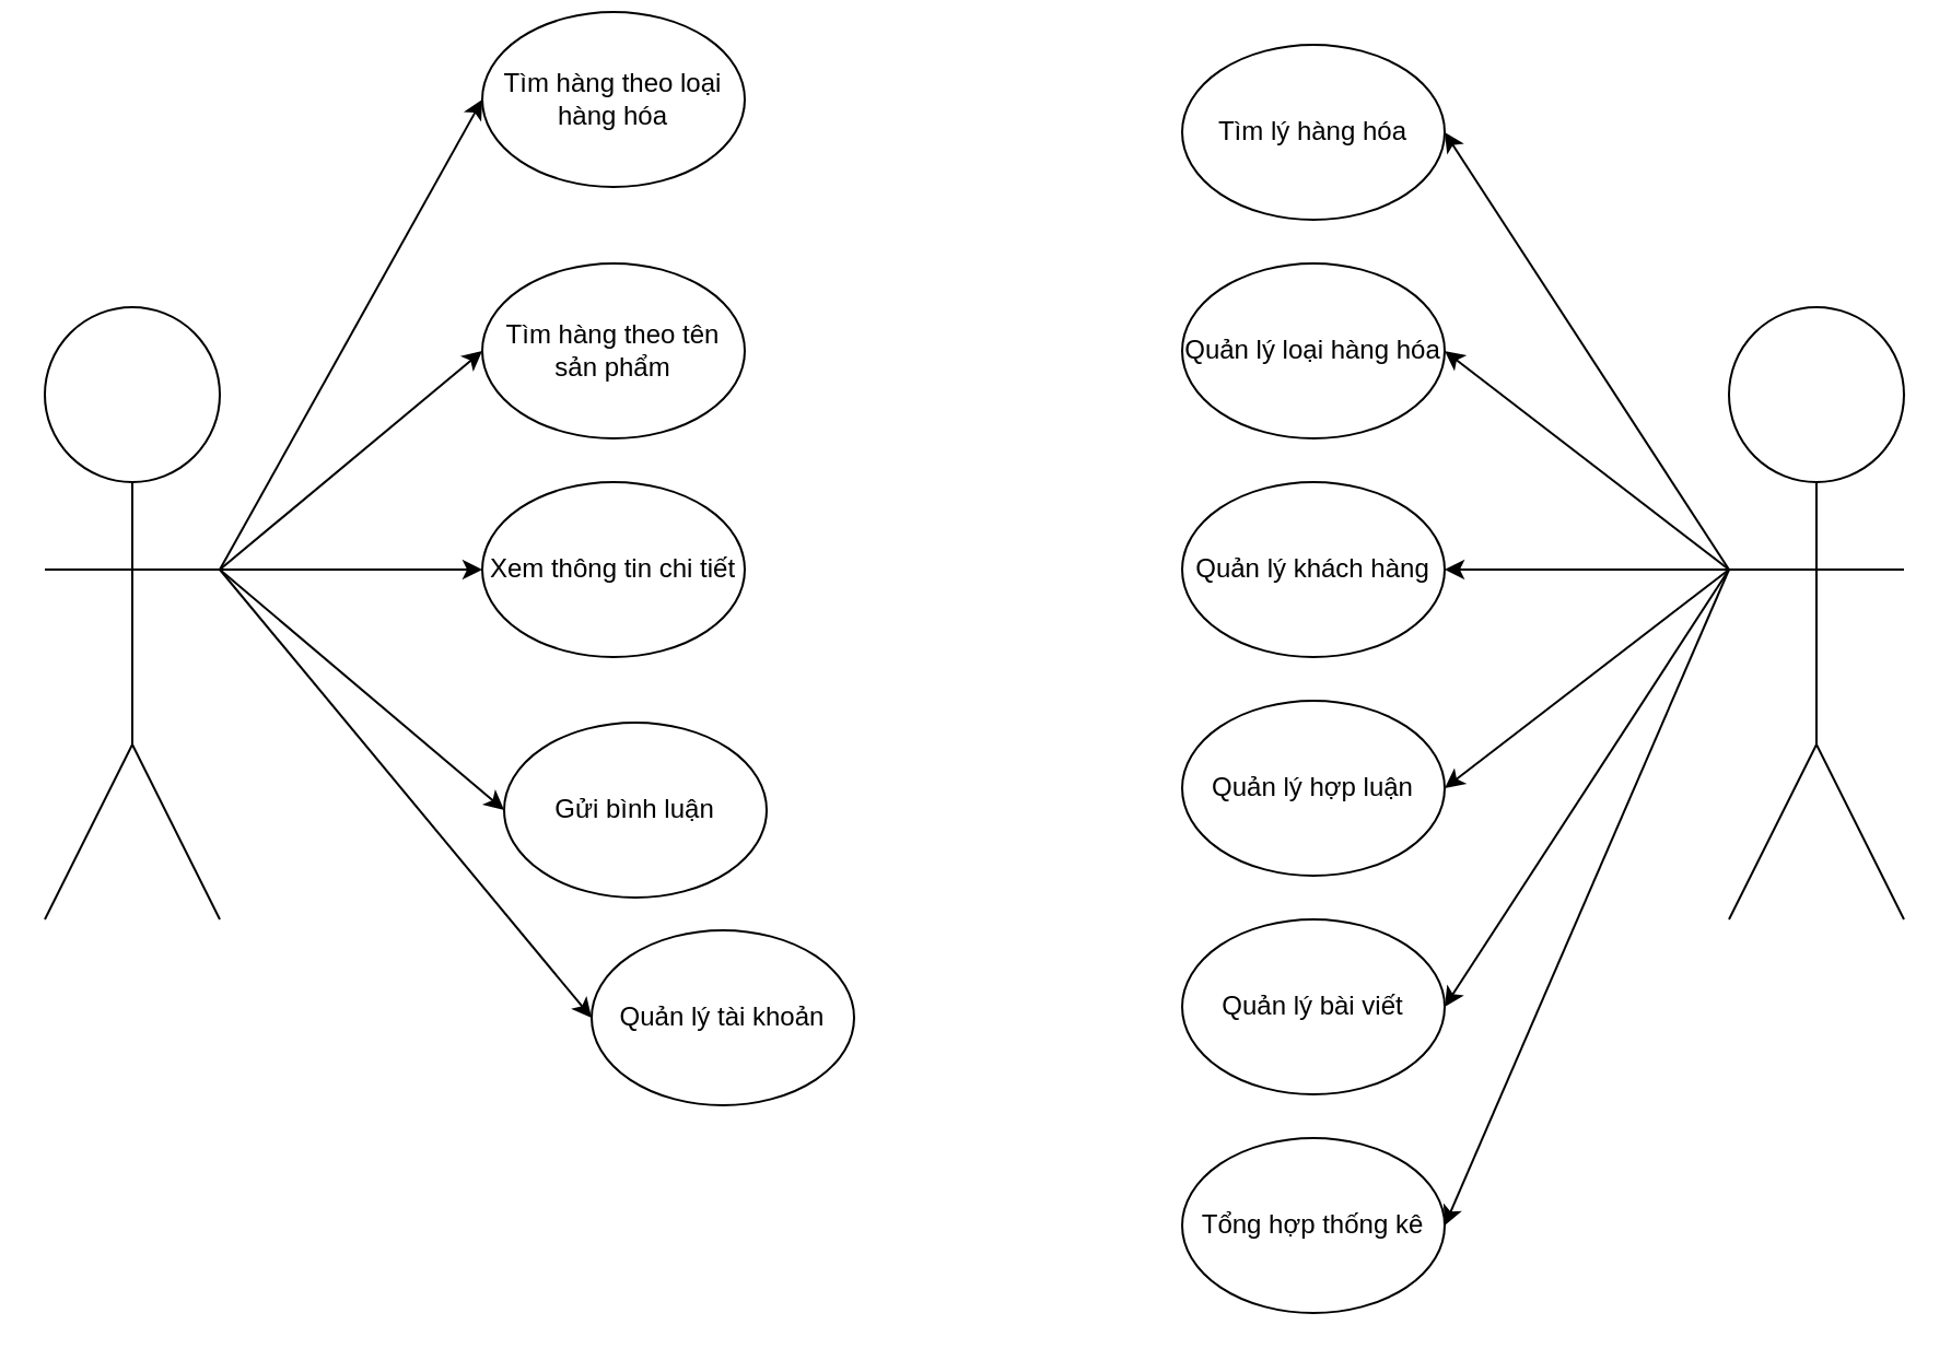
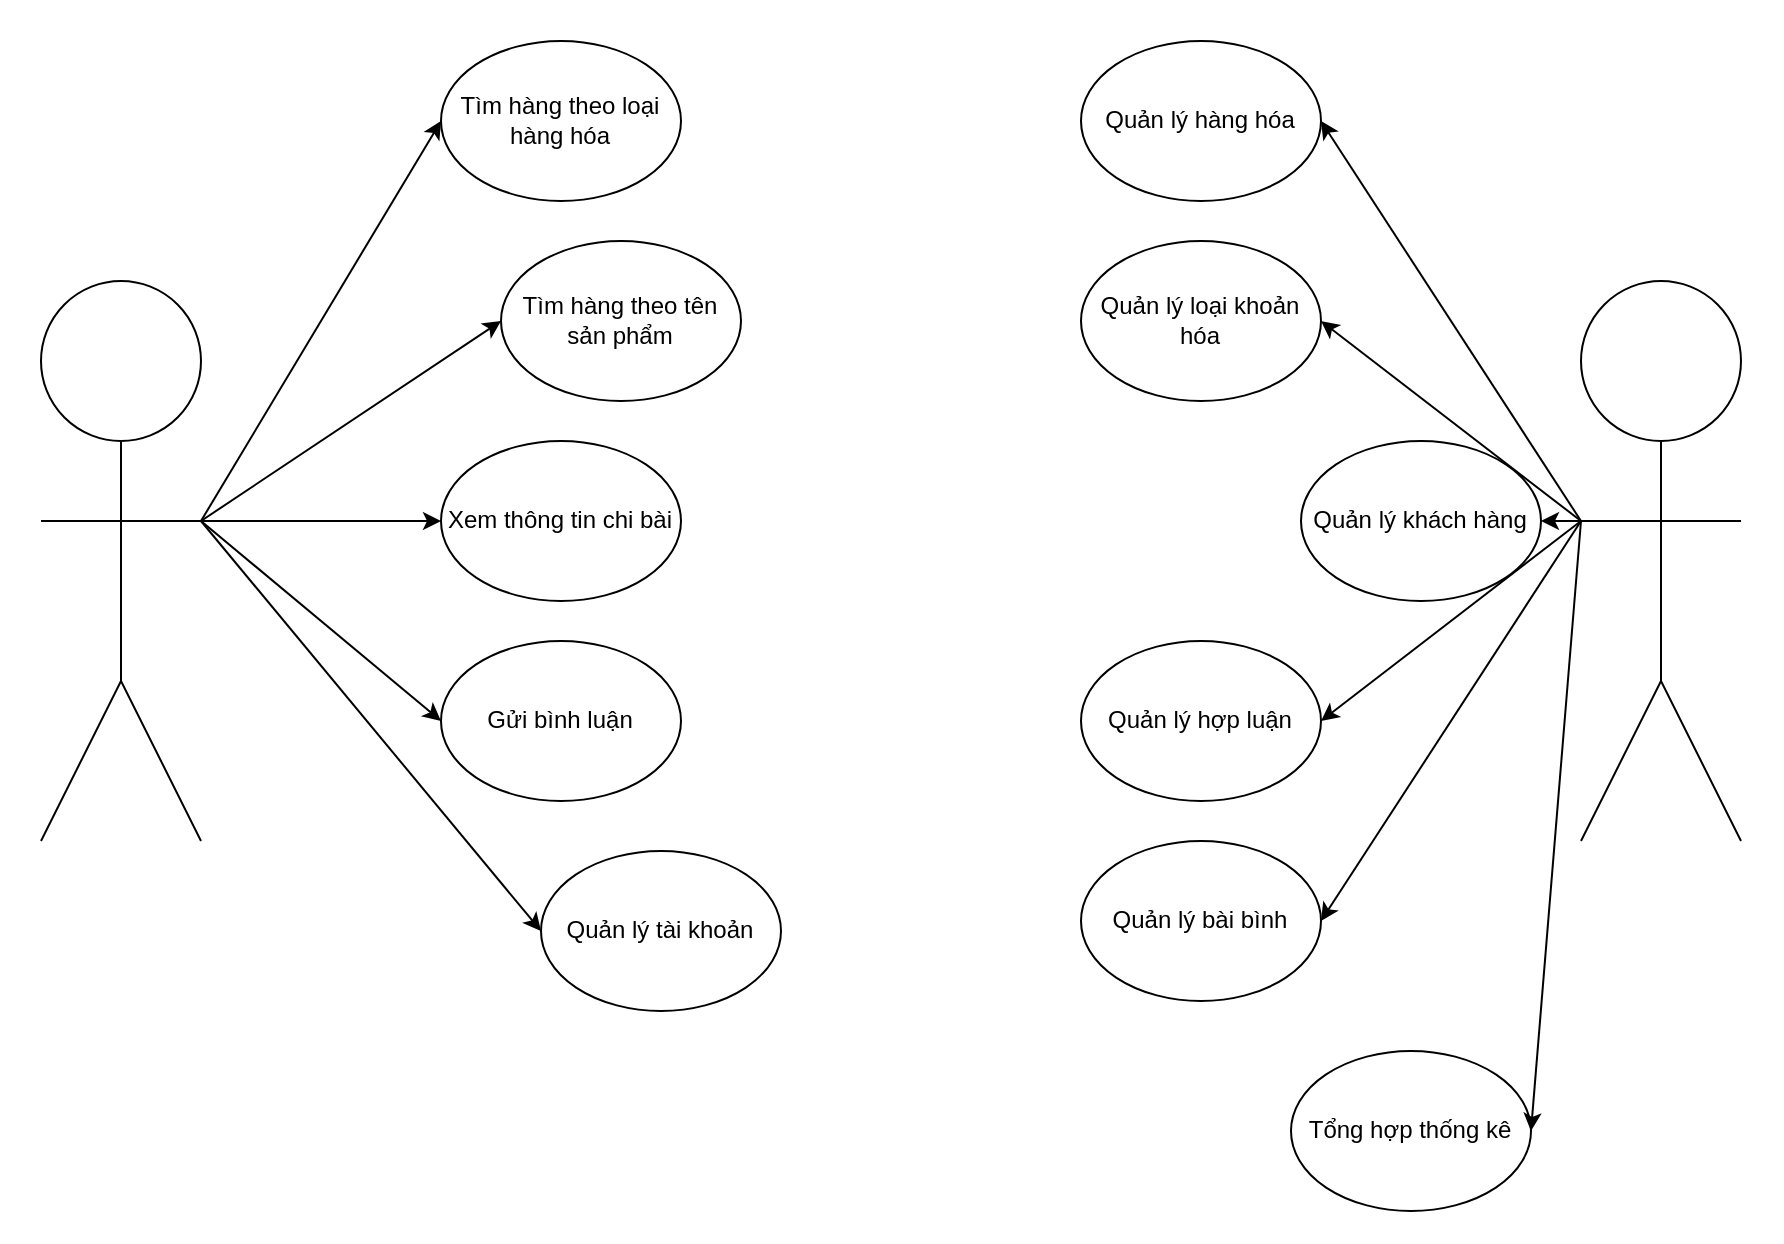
  <mxCell id="0" />
  <mxCell id="1" parent="0" />
- <mxCell id="2" value="Tìm hàng theo loại hàng hóa" style="ellipse;whiteSpace=wrap;html=1;" vertex="1" parent="1"><mxGeometry x="220" y="5" width="120" height="80" as="geometry" /></mxCell>
- <mxCell id="3" value="Tìm hàng theo tên sản phẩm" style="ellipse;whiteSpace=wrap;html=1;" vertex="1" parent="1"><mxGeometry x="220" y="120" width="120" height="80" as="geometry" /></mxCell>
- <mxCell id="4" value="Xem thông tin chi tiết&lt;br&gt;" style="ellipse;whiteSpace=wrap;html=1;" vertex="1" parent="1"><mxGeometry x="220" y="220" width="120" height="80" as="geometry" /></mxCell>
- <mxCell id="5" value="Gửi bình luận" style="ellipse;whiteSpace=wrap;html=1;" vertex="1" parent="1"><mxGeometry x="230" y="330" width="120" height="80" as="geometry" /></mxCell>
- <mxCell id="6" value="Tìm lý hàng hóa" style="ellipse;whiteSpace=wrap;html=1;" vertex="1" parent="1"><mxGeometry x="540" y="20" width="120" height="80" as="geometry" /></mxCell>
- <mxCell id="7" value="Quản lý loại hàng hóa" style="ellipse;whiteSpace=wrap;html=1;" vertex="1" parent="1"><mxGeometry x="540" y="120" width="120" height="80" as="geometry" /></mxCell>
- <mxCell id="8" value="Quản lý khách hàng" style="ellipse;whiteSpace=wrap;html=1;" vertex="1" parent="1"><mxGeometry x="540" y="220" width="120" height="80" as="geometry" /></mxCell>
+ <mxCell id="2" value="Tìm hàng theo loại hàng hóa" style="ellipse;whiteSpace=wrap;html=1;" vertex="1" parent="1"><mxGeometry x="220" y="20" width="120" height="80" as="geometry" /></mxCell>
+ <mxCell id="3" value="Tìm hàng theo tên sản phẩm" style="ellipse;whiteSpace=wrap;html=1;" vertex="1" parent="1"><mxGeometry x="250" y="120" width="120" height="80" as="geometry" /></mxCell>
+ <mxCell id="4" value="Xem thông tin chi bài&lt;br&gt;" style="ellipse;whiteSpace=wrap;html=1;" vertex="1" parent="1"><mxGeometry x="220" y="220" width="120" height="80" as="geometry" /></mxCell>
+ <mxCell id="5" value="Gửi bình luận" style="ellipse;whiteSpace=wrap;html=1;" vertex="1" parent="1"><mxGeometry x="220" y="320" width="120" height="80" as="geometry" /></mxCell>
+ <mxCell id="6" value="Quản lý hàng hóa" style="ellipse;whiteSpace=wrap;html=1;" vertex="1" parent="1"><mxGeometry x="540" y="20" width="120" height="80" as="geometry" /></mxCell>
+ <mxCell id="7" value="Quản lý loại khoản hóa" style="ellipse;whiteSpace=wrap;html=1;" vertex="1" parent="1"><mxGeometry x="540" y="120" width="120" height="80" as="geometry" /></mxCell>
+ <mxCell id="8" value="Quản lý khách hàng" style="ellipse;whiteSpace=wrap;html=1;" vertex="1" parent="1"><mxGeometry x="650" y="220" width="120" height="80" as="geometry" /></mxCell>
  <mxCell id="9" value="Quản lý hợp luận" style="ellipse;whiteSpace=wrap;html=1;" vertex="1" parent="1"><mxGeometry x="540" y="320" width="120" height="80" as="geometry" /></mxCell>
  <mxCell id="10" value="Quản lý tài khoản" style="ellipse;whiteSpace=wrap;html=1;" vertex="1" parent="1"><mxGeometry x="270" y="425" width="120" height="80" as="geometry" /></mxCell>
- <mxCell id="11" value="Quản lý bài viết" style="ellipse;whiteSpace=wrap;html=1;" vertex="1" parent="1"><mxGeometry x="540" y="420" width="120" height="80" as="geometry" /></mxCell>
- <mxCell id="12" value="Tổng hợp thống kê" style="ellipse;whiteSpace=wrap;html=1;" vertex="1" parent="1"><mxGeometry x="540" y="520" width="120" height="80" as="geometry" /></mxCell>
+ <mxCell id="11" value="Quản lý bài bình" style="ellipse;whiteSpace=wrap;html=1;" vertex="1" parent="1"><mxGeometry x="540" y="420" width="120" height="80" as="geometry" /></mxCell>
+ <mxCell id="12" value="Tổng hợp thống kê" style="ellipse;whiteSpace=wrap;html=1;" vertex="1" parent="1"><mxGeometry x="645" y="525" width="120" height="80" as="geometry" /></mxCell>
  <mxCell id="13" value="" style="group" vertex="1" connectable="0" parent="1"><mxGeometry y="140" width="80" height="280" as="geometry" x="20" /></mxCell>
  <mxCell id="14" value="" style="ellipse;whiteSpace=wrap;html=1;aspect=fixed;" vertex="1" parent="13"><mxGeometry width="80" height="80" as="geometry" /></mxCell>
  <mxCell id="15" value="" style="endArrow=none;html=1;rounded=0;entryX=0.5;entryY=1;entryDx=0;entryDy=0;" edge="1" parent="13" target="14"><mxGeometry width="50" height="50" relative="1" as="geometry"><mxPoint x="40" y="200" as="sourcePoint" /><mxPoint x="50" y="120" as="targetPoint" /></mxGeometry></mxCell>
  <mxCell id="16" value="" style="endArrow=none;html=1;rounded=0;" edge="1" parent="13"><mxGeometry width="50" height="50" relative="1" as="geometry"><mxPoint y="120" as="sourcePoint" /><mxPoint x="40" y="120" as="targetPoint" /></mxGeometry></mxCell>
  <mxCell id="17" value="" style="endArrow=none;html=1;rounded=0;" edge="1" parent="13"><mxGeometry width="50" height="50" relative="1" as="geometry"><mxPoint x="40" y="120" as="sourcePoint" /><mxPoint x="80" y="120" as="targetPoint" /></mxGeometry></mxCell>
  <mxCell id="18" value="" style="endArrow=none;html=1;rounded=0;" edge="1" parent="13"><mxGeometry width="50" height="50" relative="1" as="geometry"><mxPoint y="280" as="sourcePoint" /><mxPoint x="40" y="200" as="targetPoint" /></mxGeometry></mxCell>
  <mxCell id="19" value="" style="endArrow=none;html=1;rounded=0;" edge="1" parent="13"><mxGeometry width="50" height="50" relative="1" as="geometry"><mxPoint x="80" y="280" as="sourcePoint" /><mxPoint x="40" y="200" as="targetPoint" /></mxGeometry></mxCell>
  <mxCell id="20" value="" style="group" vertex="1" connectable="0" parent="1"><mxGeometry x="790" y="140" width="80" height="280" as="geometry" /></mxCell>
  <mxCell id="21" value="" style="ellipse;whiteSpace=wrap;html=1;aspect=fixed;" vertex="1" parent="20"><mxGeometry width="80" height="80" as="geometry" /></mxCell>
  <mxCell id="22" value="" style="endArrow=none;html=1;rounded=0;entryX=0.5;entryY=1;entryDx=0;entryDy=0;" edge="1" parent="20" target="21"><mxGeometry width="50" height="50" relative="1" as="geometry"><mxPoint x="40" y="200" as="sourcePoint" /><mxPoint x="50" y="120" as="targetPoint" /></mxGeometry></mxCell>
  <mxCell id="23" value="" style="endArrow=none;html=1;rounded=0;" edge="1" parent="20"><mxGeometry width="50" height="50" relative="1" as="geometry"><mxPoint y="120" as="sourcePoint" /><mxPoint x="40" y="120" as="targetPoint" /></mxGeometry></mxCell>
  <mxCell id="24" value="" style="endArrow=none;html=1;rounded=0;" edge="1" parent="20"><mxGeometry width="50" height="50" relative="1" as="geometry"><mxPoint x="40" y="120" as="sourcePoint" /><mxPoint x="80" y="120" as="targetPoint" /></mxGeometry></mxCell>
  <mxCell id="25" value="" style="endArrow=none;html=1;rounded=0;" edge="1" parent="20"><mxGeometry width="50" height="50" relative="1" as="geometry"><mxPoint y="280" as="sourcePoint" /><mxPoint x="40" y="200" as="targetPoint" /></mxGeometry></mxCell>
  <mxCell id="26" value="" style="endArrow=none;html=1;rounded=0;" edge="1" parent="20"><mxGeometry width="50" height="50" relative="1" as="geometry"><mxPoint x="80" y="280" as="sourcePoint" /><mxPoint x="40" y="200" as="targetPoint" /></mxGeometry></mxCell>
  <mxCell id="27" value="" style="endArrow=classic;html=1;rounded=0;entryX=0;entryY=0.5;entryDx=0;entryDy=0;" edge="1" parent="1" target="2"><mxGeometry width="50" height="50" relative="1" as="geometry"><mxPoint x="100" y="260" as="sourcePoint" /><mxPoint x="150" y="210" as="targetPoint" /></mxGeometry></mxCell>
  <mxCell id="28" value="" style="endArrow=classic;html=1;rounded=0;entryX=0;entryY=0.5;entryDx=0;entryDy=0;" edge="1" parent="1" target="3"><mxGeometry width="50" height="50" relative="1" as="geometry"><mxPoint x="100" y="260" as="sourcePoint" /><mxPoint x="230" y="70" as="targetPoint" /></mxGeometry></mxCell>
  <mxCell id="29" value="" style="endArrow=classic;html=1;rounded=0;entryX=0;entryY=0.5;entryDx=0;entryDy=0;" edge="1" parent="1" target="4"><mxGeometry width="50" height="50" relative="1" as="geometry"><mxPoint x="100" y="260" as="sourcePoint" /><mxPoint x="410" y="180" as="targetPoint" /></mxGeometry></mxCell>
  <mxCell id="30" value="" style="endArrow=classic;html=1;rounded=0;entryX=0;entryY=0.5;entryDx=0;entryDy=0;" edge="1" parent="1" target="5"><mxGeometry width="50" height="50" relative="1" as="geometry"><mxPoint x="100" y="260" as="sourcePoint" /><mxPoint x="410" y="180" as="targetPoint" /></mxGeometry></mxCell>
  <mxCell id="31" value="" style="endArrow=classic;html=1;rounded=0;entryX=0;entryY=0.5;entryDx=0;entryDy=0;" edge="1" parent="1" target="10"><mxGeometry width="50" height="50" relative="1" as="geometry"><mxPoint x="100" y="260" as="sourcePoint" /><mxPoint x="410" y="180" as="targetPoint" /></mxGeometry></mxCell>
  <mxCell id="32" value="" style="endArrow=classic;html=1;rounded=0;entryX=1;entryY=0.5;entryDx=0;entryDy=0;" edge="1" parent="1" target="6"><mxGeometry width="50" height="50" relative="1" as="geometry"><mxPoint x="790" y="260" as="sourcePoint" /><mxPoint x="410" y="290" as="targetPoint" /></mxGeometry></mxCell>
  <mxCell id="33" value="" style="endArrow=classic;html=1;rounded=0;entryX=1;entryY=0.5;entryDx=0;entryDy=0;" edge="1" parent="1" target="7"><mxGeometry width="50" height="50" relative="1" as="geometry"><mxPoint x="790" y="260" as="sourcePoint" /><mxPoint x="410" y="290" as="targetPoint" /></mxGeometry></mxCell>
  <mxCell id="34" value="" style="endArrow=classic;html=1;rounded=0;entryX=1;entryY=0.5;entryDx=0;entryDy=0;" edge="1" parent="1" target="8"><mxGeometry width="50" height="50" relative="1" as="geometry"><mxPoint x="790" y="260" as="sourcePoint" /><mxPoint x="410" y="290" as="targetPoint" /></mxGeometry></mxCell>
  <mxCell id="35" value="" style="endArrow=classic;html=1;rounded=0;entryX=1;entryY=0.5;entryDx=0;entryDy=0;" edge="1" parent="1" target="9"><mxGeometry width="50" height="50" relative="1" as="geometry"><mxPoint x="790" y="260" as="sourcePoint" /><mxPoint x="410" y="290" as="targetPoint" /></mxGeometry></mxCell>
  <mxCell id="36" value="" style="endArrow=classic;html=1;rounded=0;entryX=1;entryY=0.5;entryDx=0;entryDy=0;" edge="1" parent="1" target="11"><mxGeometry width="50" height="50" relative="1" as="geometry"><mxPoint x="790" y="260" as="sourcePoint" /><mxPoint x="410" y="290" as="targetPoint" /></mxGeometry></mxCell>
  <mxCell id="37" value="" style="endArrow=classic;html=1;rounded=0;entryX=1;entryY=0.5;entryDx=0;entryDy=0;" edge="1" parent="1" target="12"><mxGeometry width="50" height="50" relative="1" as="geometry"><mxPoint x="790" y="260" as="sourcePoint" /><mxPoint x="410" y="290" as="targetPoint" /></mxGeometry></mxCell>
